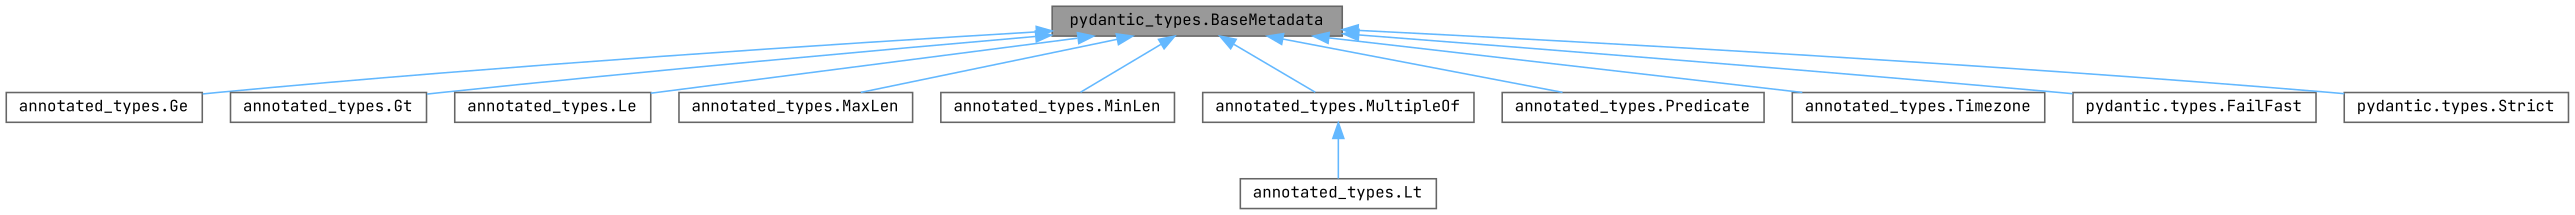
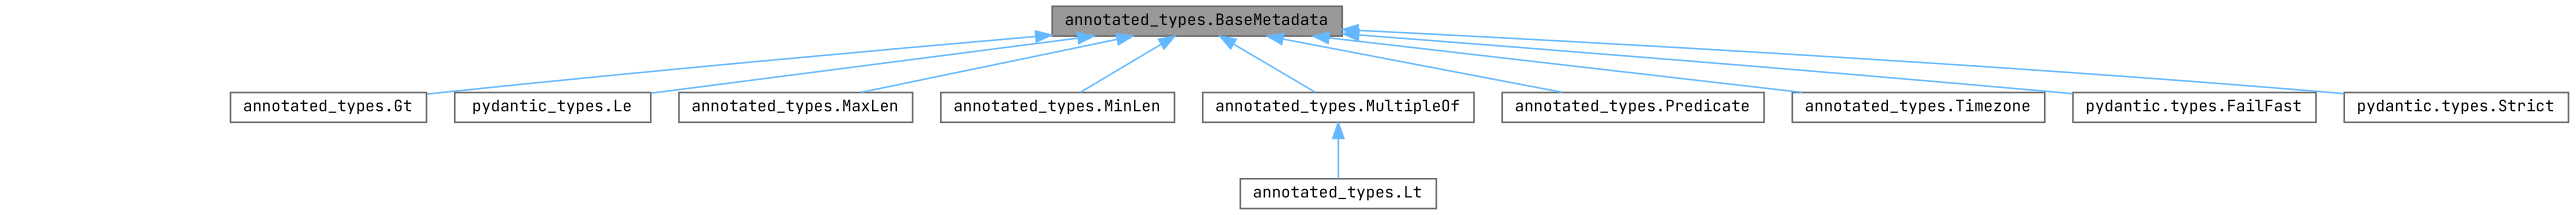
  digraph {
    fontname="JetBrains Mono"
    rankdir=TB
    node [color=gray40 fillcolor=white fontname="JetBrains Mono" fontsize=10 shape=box style=filled]
    edge [color=steelblue1 dir=back fontname="JetBrains Mono" fontsize=10 labelfontname=Helvetica labelfontsize=10 style=solid]
-   n1 [fillcolor=grey60 fontcolor=black height=0.2 label="pydantic_types.BaseMetadata" width=0.4]
-   n2 [height=0.2 label="annotated_types.Ge" width=0.4]
+   n1 [fillcolor=grey60 fontcolor=black height=0.2 label="annotated_types.BaseMetadata" width=0.4]
    n3 [height=0.2 label="annotated_types.Gt" width=0.4]
-   n4 [height=0.2 label="annotated_types.Le" width=0.4]
+   n4 [height=0.2 label="pydantic_types.Le" width=0.4]
    n5 [height=0.2 label="annotated_types.MaxLen" width=0.4]
    n6 [height=0.2 label="annotated_types.MinLen" width=0.4]
    n7 [height=0.2 label="annotated_types.MultipleOf" width=0.4]
    n8 [height=0.2 label="annotated_types.Predicate" width=0.4]
    n9 [height=0.2 label="annotated_types.Timezone" width=0.4]
    n10 [height=0.2 label="pydantic.types.FailFast" width=0.4]
    n11 [height=0.2 label="pydantic.types.Strict" width=0.4]
    n12 [height=0.2 label="annotated_types.Lt" width=0.4]
-   n1 -> n2
    n1 -> n3
    n1 -> n4
    n1 -> n5
    n1 -> n6
    n1 -> n7
    n1 -> n8
    n1 -> n9
    n1 -> n10
    n1 -> n11
    n7 -> n12
  }
